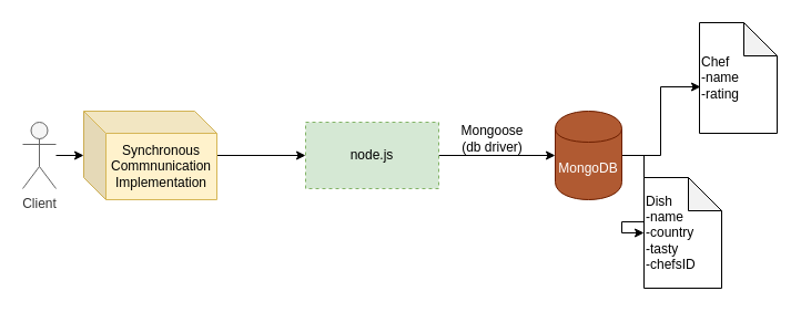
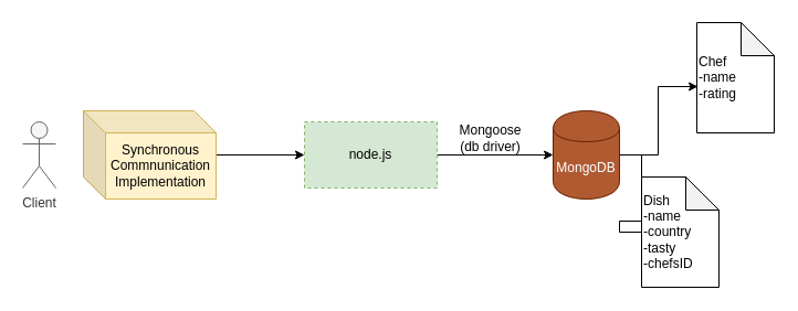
  <mxCell id="0" />
  <mxCell id="1" parent="0" />
  <mxCell id="2" style="edgeStyle=orthogonalEdgeStyle;rounded=0;orthogonalLoop=1;jettySize=auto;html=1;entryX=0.014;entryY=0.58;entryDx=0;entryDy=0;entryPerimeter=0;" parent="1" source="4" target="6" edge="1"><mxGeometry relative="1" as="geometry" /></mxCell>
- <mxCell id="3" style="edgeStyle=orthogonalEdgeStyle;rounded=0;orthogonalLoop=1;jettySize=auto;html=1;" parent="1" source="4" target="5" edge="1"><mxGeometry relative="1" as="geometry" /></mxCell>
+ <mxCell id="3" style="edgeStyle=orthogonalEdgeStyle;rounded=0;orthogonalLoop=1;jettySize=auto;html=1;endArrow=none;" parent="1" source="4" target="5" edge="1"><mxGeometry relative="1" as="geometry" /></mxCell>
  <mxCell id="4" value="MongoDB" style="shape=cylinder;whiteSpace=wrap;html=1;boundedLbl=1;backgroundOutline=1;fillColor=#B05A32;strokeColor=#6D1F00;fontColor=#ffffff;" parent="1" vertex="1"><mxGeometry x="500" y="100" width="60" height="80" as="geometry" /></mxCell>
  <mxCell id="5" value="Dish&lt;br&gt;-name&lt;br&gt;-country&lt;br&gt;-tasty&lt;br&gt;&lt;div&gt;&lt;span&gt;-chefsID&lt;/span&gt;&lt;/div&gt;" style="shape=note;whiteSpace=wrap;html=1;backgroundOutline=1;darkOpacity=0.05;align=left;" parent="1" vertex="1"><mxGeometry x="580" y="160" width="70" height="100" as="geometry" /></mxCell>
  <mxCell id="6" value="Chef&lt;br&gt;-name&lt;br&gt;&lt;div&gt;&lt;span&gt;-rating&lt;/span&gt;&lt;/div&gt;" style="shape=note;whiteSpace=wrap;html=1;backgroundOutline=1;darkOpacity=0.05;align=left;" parent="1" vertex="1"><mxGeometry x="630" y="20" width="70" height="100" as="geometry" /></mxCell>
  <mxCell id="7" style="edgeStyle=orthogonalEdgeStyle;rounded=0;orthogonalLoop=1;jettySize=auto;html=1;entryX=0;entryY=0.5;entryDx=0;entryDy=0;" parent="1" source="8" target="4" edge="1"><mxGeometry relative="1" as="geometry" /></mxCell>
  <mxCell id="8" value="node.js" style="rounded=0;whiteSpace=wrap;html=1;fillColor=#d5e8d4;strokeColor=#82b366;dashed=1;" parent="1" vertex="1"><mxGeometry x="275" y="110" width="120" height="60" as="geometry" /></mxCell>
  <mxCell id="9" value="Mongoose &lt;br&gt;(db driver)" style="text;html=1;align=center;verticalAlign=middle;resizable=0;points=[];autosize=1;" parent="1" vertex="1"><mxGeometry x="408" y="110" width="70" height="30" as="geometry" /></mxCell>
  <mxCell id="10" style="edgeStyle=orthogonalEdgeStyle;rounded=0;orthogonalLoop=1;jettySize=auto;html=1;entryX=0;entryY=0.5;entryDx=0;entryDy=0;" parent="1" source="11" target="8" edge="1"><mxGeometry relative="1" as="geometry" /></mxCell>
  <mxCell id="11" value="Synchronous Commnunication Implementation" style="shape=cube;whiteSpace=wrap;html=1;boundedLbl=1;backgroundOutline=1;darkOpacity=0.05;darkOpacity2=0.1;fillColor=#fff2cc;strokeColor=#d6b656;" parent="1" vertex="1"><mxGeometry x="75" y="100" width="120" height="80" as="geometry" /></mxCell>
- <mxCell id="12" style="edgeStyle=orthogonalEdgeStyle;rounded=0;orthogonalLoop=1;jettySize=auto;html=1;" parent="1" source="13" target="11" edge="1"><mxGeometry relative="1" as="geometry" /></mxCell>
  <mxCell id="13" value="Client" style="shape=umlActor;verticalLabelPosition=bottom;labelBackgroundColor=#ffffff;verticalAlign=top;html=1;outlineConnect=0;fillColor=#f5f5f5;strokeColor=#666666;fontColor=#333333;" parent="1" vertex="1"><mxGeometry x="20" y="110" width="30" height="60" as="geometry" /></mxCell>
